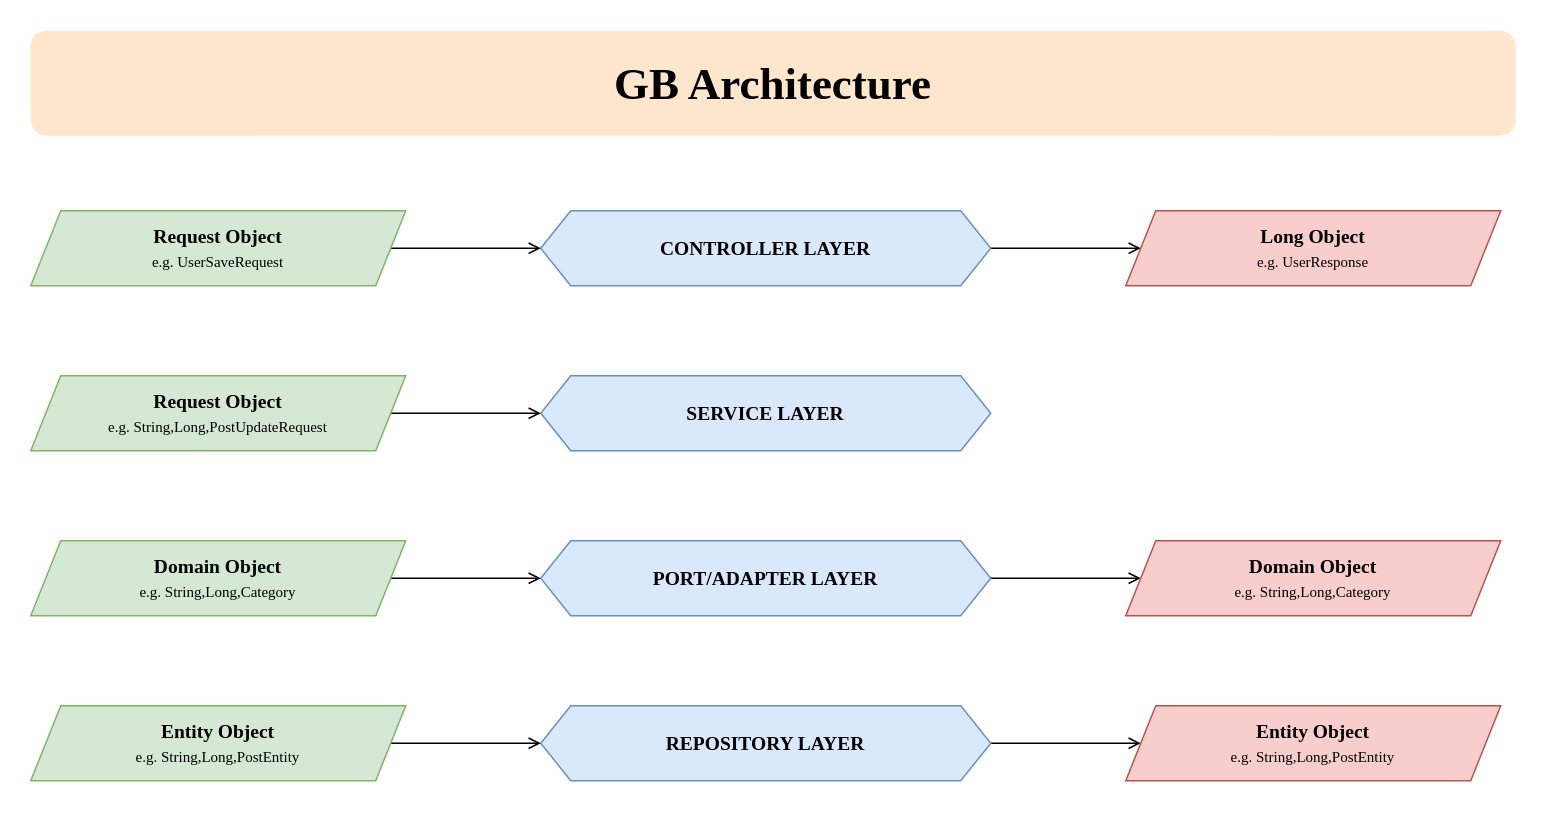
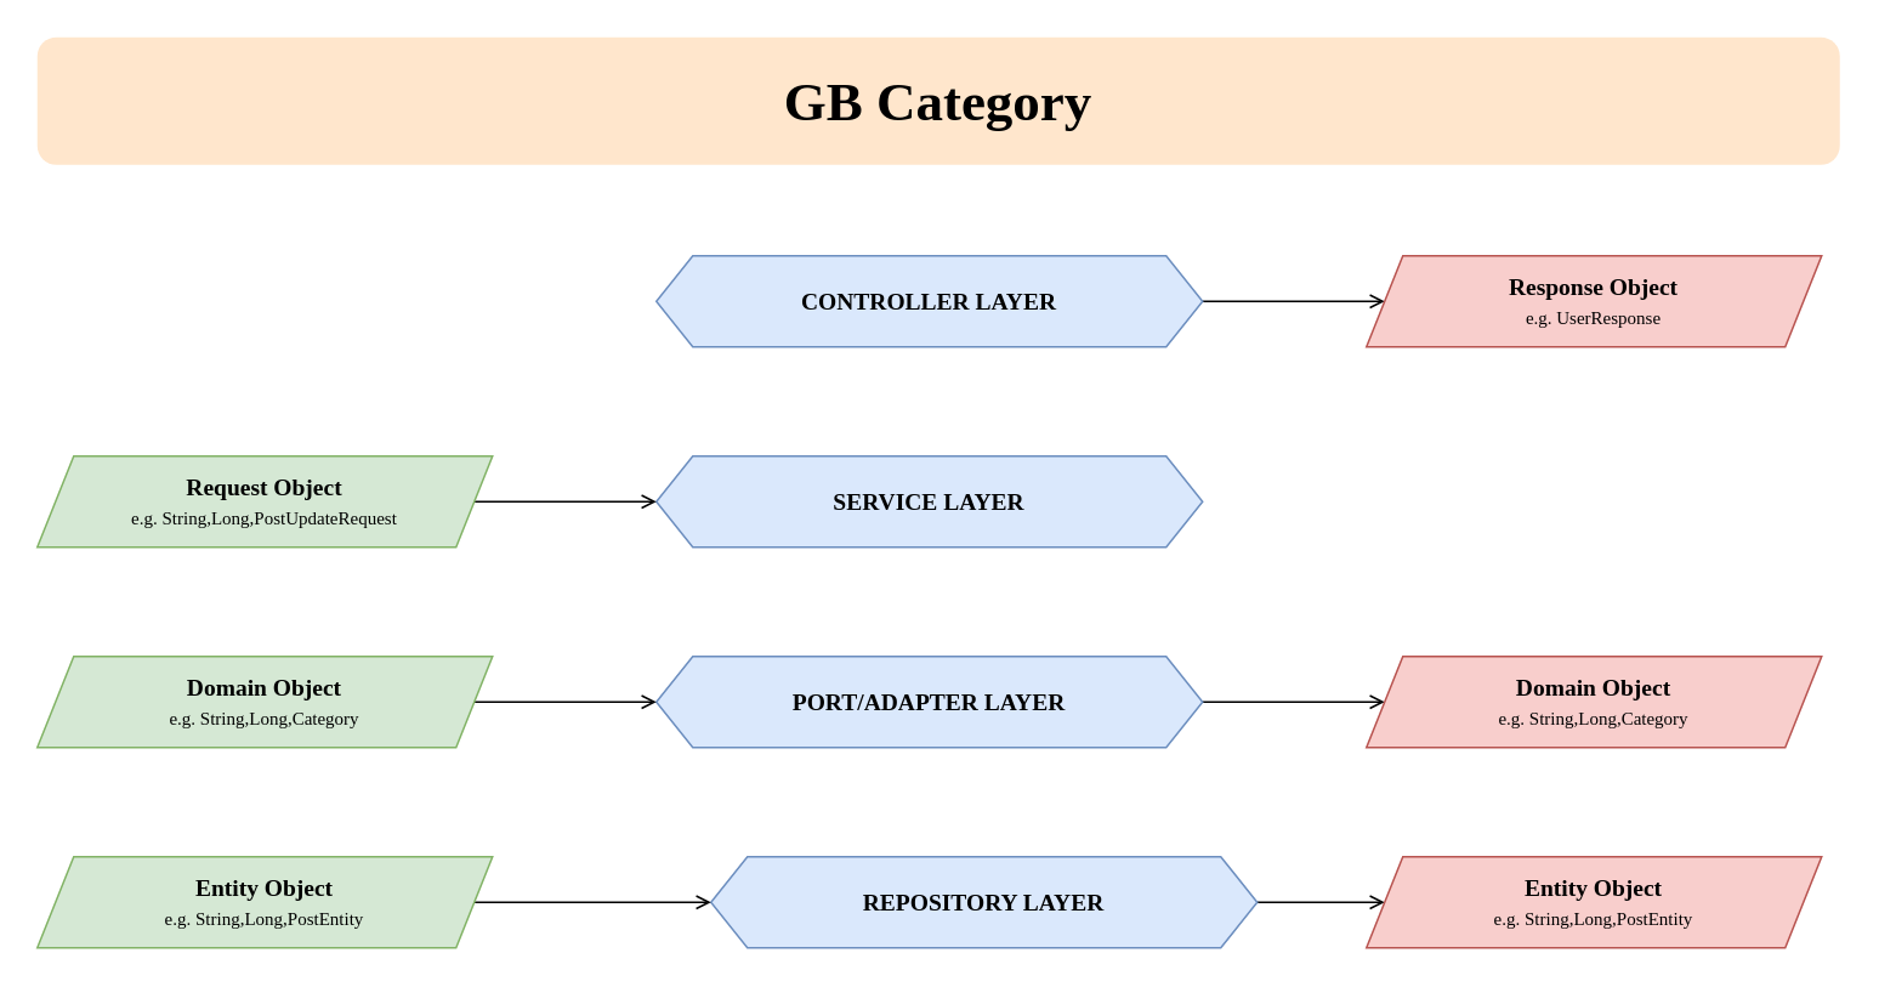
  <mxCell id="0" />
  <mxCell id="1" parent="0" />
  <mxCell id="2" style="edgeStyle=orthogonalEdgeStyle;rounded=0;orthogonalLoop=1;jettySize=auto;html=1;exitX=1;exitY=0.5;exitDx=0;exitDy=0;endArrow=open;endFill=0;fontSize=13;" parent="1" source="3" target="6" edge="1"><mxGeometry relative="1" as="geometry" /></mxCell>
  <mxCell id="3" value="&lt;font face=&quot;SF Mono&quot; style=&quot;font-size: 13px;&quot;&gt;&lt;b style=&quot;font-size: 13px;&quot;&gt;CONTROLLER LAYER&lt;/b&gt;&lt;/font&gt;" style="shape=hexagon;perimeter=hexagonPerimeter2;whiteSpace=wrap;html=1;fixedSize=1;fillColor=#dae8fc;strokeColor=#6c8ebf;fontSize=13;" parent="1" vertex="1"><mxGeometry x="360" y="140" width="300" height="50" as="geometry" /></mxCell>
- <mxCell id="4" style="edgeStyle=orthogonalEdgeStyle;rounded=0;orthogonalLoop=1;jettySize=auto;html=1;exitX=1;exitY=0.5;exitDx=0;exitDy=0;entryX=0;entryY=0.5;entryDx=0;entryDy=0;endArrow=open;endFill=0;fontSize=13;" parent="1" source="5" target="3" edge="1"><mxGeometry relative="1" as="geometry" /></mxCell>
- <mxCell id="5" value="&lt;font face=&quot;SF Mono&quot; style=&quot;font-size: 13px&quot;&gt;&lt;b style=&quot;font-size: 13px&quot;&gt;Request Object&lt;br&gt;&lt;/b&gt;&lt;/font&gt;&lt;font face=&quot;SF Mono&quot; style=&quot;font-size: 10px&quot;&gt;e.g. UserSaveRequest&lt;/font&gt;&lt;font face=&quot;SF Mono&quot; style=&quot;font-size: 13px&quot;&gt;&lt;br style=&quot;font-size: 13px&quot;&gt;&lt;/font&gt;" style="shape=parallelogram;perimeter=parallelogramPerimeter;whiteSpace=wrap;html=1;fixedSize=1;fillColor=#d5e8d4;strokeColor=#82b366;fontSize=13;" parent="1" vertex="1"><mxGeometry x="20" y="140" width="250" height="50" as="geometry" /></mxCell>
- <mxCell id="6" value="&lt;font face=&quot;SF Mono&quot; style=&quot;font-size: 13px&quot;&gt;&lt;b style=&quot;font-size: 13px&quot;&gt;Long&amp;nbsp;&lt;/b&gt;&lt;/font&gt;&lt;span style=&quot;font-family: &amp;quot;sf mono&amp;quot; ; font-size: 13px&quot;&gt;&lt;b style=&quot;font-size: 13px&quot;&gt;Object&lt;br&gt;&lt;/b&gt;&lt;/span&gt;&lt;span style=&quot;font-family: &amp;quot;sf mono&amp;quot; ; font-size: 10px&quot;&gt;e.g. UserResponse&lt;/span&gt;&lt;span style=&quot;font-family: &amp;quot;sf mono&amp;quot; ; font-size: 13px&quot;&gt;&lt;br style=&quot;font-size: 13px&quot;&gt;&lt;/span&gt;" style="shape=parallelogram;perimeter=parallelogramPerimeter;whiteSpace=wrap;html=1;fixedSize=1;fillColor=#f8cecc;strokeColor=#b85450;fontSize=13;" parent="1" vertex="1"><mxGeometry x="750" y="140" width="250" height="50" as="geometry" /></mxCell>
+ <mxCell id="6" value="&lt;font face=&quot;SF Mono&quot; style=&quot;font-size: 13px&quot;&gt;&lt;b style=&quot;font-size: 13px&quot;&gt;Response&amp;nbsp;&lt;/b&gt;&lt;/font&gt;&lt;span style=&quot;font-family: &amp;quot;sf mono&amp;quot; ; font-size: 13px&quot;&gt;&lt;b style=&quot;font-size: 13px&quot;&gt;Object&lt;br&gt;&lt;/b&gt;&lt;/span&gt;&lt;span style=&quot;font-family: &amp;quot;sf mono&amp;quot; ; font-size: 10px&quot;&gt;e.g. UserResponse&lt;/span&gt;&lt;span style=&quot;font-family: &amp;quot;sf mono&amp;quot; ; font-size: 13px&quot;&gt;&lt;br style=&quot;font-size: 13px&quot;&gt;&lt;/span&gt;" style="shape=parallelogram;perimeter=parallelogramPerimeter;whiteSpace=wrap;html=1;fixedSize=1;fillColor=#f8cecc;strokeColor=#b85450;fontSize=13;" parent="1" vertex="1"><mxGeometry x="750" y="140" width="250" height="50" as="geometry" /></mxCell>
  <mxCell id="7" value="&lt;font face=&quot;SF Mono&quot; style=&quot;font-size: 13px;&quot;&gt;SERVICE LAYER&lt;/font&gt;" style="shape=hexagon;perimeter=hexagonPerimeter2;whiteSpace=wrap;html=1;fixedSize=1;fillColor=#dae8fc;strokeColor=#6c8ebf;fontStyle=1;fontSize=13;" parent="1" vertex="1"><mxGeometry x="360" y="250" width="300" height="50" as="geometry" /></mxCell>
  <mxCell id="8" style="edgeStyle=orthogonalEdgeStyle;rounded=0;orthogonalLoop=1;jettySize=auto;html=1;exitX=1;exitY=0.5;exitDx=0;exitDy=0;entryX=0;entryY=0.5;entryDx=0;entryDy=0;endArrow=open;endFill=0;fontSize=13;" parent="1" source="9" target="7" edge="1"><mxGeometry relative="1" as="geometry" /></mxCell>
  <mxCell id="9" value="&lt;font face=&quot;SF Mono&quot; style=&quot;font-size: 13px&quot;&gt;Request Object&lt;br&gt;&lt;/font&gt;&lt;span style=&quot;font-family: &amp;quot;sf mono&amp;quot; ; font-size: 10px ; font-weight: 400&quot;&gt;e.g. String,Long,PostUpdateRequest&lt;/span&gt;&lt;font face=&quot;SF Mono&quot; style=&quot;font-size: 13px&quot;&gt;&lt;br style=&quot;font-size: 13px&quot;&gt;&lt;/font&gt;" style="shape=parallelogram;perimeter=parallelogramPerimeter;whiteSpace=wrap;html=1;fixedSize=1;fillColor=#d5e8d4;strokeColor=#82b366;fontStyle=1;fontSize=13;" parent="1" vertex="1"><mxGeometry x="20" y="250" width="250" height="50" as="geometry" /></mxCell>
  <mxCell id="10" style="edgeStyle=orthogonalEdgeStyle;rounded=0;orthogonalLoop=1;jettySize=auto;html=1;exitX=1;exitY=0.5;exitDx=0;exitDy=0;endArrow=open;endFill=0;fontSize=13;" parent="1" source="11" target="14" edge="1"><mxGeometry relative="1" as="geometry" /></mxCell>
  <mxCell id="11" value="&lt;font face=&quot;SF Mono&quot; style=&quot;font-size: 13px;&quot;&gt;PORT/ADAPTER LAYER&lt;/font&gt;" style="shape=hexagon;perimeter=hexagonPerimeter2;whiteSpace=wrap;html=1;fixedSize=1;fillColor=#dae8fc;strokeColor=#6c8ebf;fontStyle=1;fontSize=13;" parent="1" vertex="1"><mxGeometry x="360" y="360" width="300" height="50" as="geometry" /></mxCell>
  <mxCell id="12" style="edgeStyle=orthogonalEdgeStyle;rounded=0;orthogonalLoop=1;jettySize=auto;html=1;exitX=1;exitY=0.5;exitDx=0;exitDy=0;entryX=0;entryY=0.5;entryDx=0;entryDy=0;endArrow=open;endFill=0;fontSize=13;" parent="1" source="13" target="11" edge="1"><mxGeometry relative="1" as="geometry" /></mxCell>
  <mxCell id="13" value="&lt;font face=&quot;SF Mono&quot; style=&quot;font-size: 13px&quot;&gt;Domain Object&lt;br&gt;&lt;/font&gt;&lt;span style=&quot;font-family: &amp;quot;sf mono&amp;quot; ; font-size: 10px ; font-weight: 400&quot;&gt;e.g. String,Long,Category&lt;/span&gt;&lt;font face=&quot;SF Mono&quot; style=&quot;font-size: 13px&quot;&gt;&lt;br style=&quot;font-size: 13px&quot;&gt;&lt;/font&gt;" style="shape=parallelogram;perimeter=parallelogramPerimeter;whiteSpace=wrap;html=1;fixedSize=1;fillColor=#d5e8d4;strokeColor=#82b366;fontStyle=1;fontSize=13;" parent="1" vertex="1"><mxGeometry x="20" y="360" width="250" height="50" as="geometry" /></mxCell>
  <mxCell id="14" value="&lt;span style=&quot;font-family: &amp;quot;sf mono&amp;quot; ; font-size: 13px&quot;&gt;Domain&lt;/span&gt;&lt;font face=&quot;SF Mono&quot; style=&quot;font-size: 13px&quot;&gt;&amp;nbsp;&lt;/font&gt;&lt;span style=&quot;font-family: &amp;quot;sf mono&amp;quot; ; font-size: 13px&quot;&gt;Object&lt;br&gt;&lt;/span&gt;&lt;span style=&quot;font-family: &amp;quot;sf mono&amp;quot; ; font-size: 10px ; font-weight: 400&quot;&gt;e.g. String,Long,Category&lt;/span&gt;&lt;span style=&quot;font-family: &amp;quot;sf mono&amp;quot; ; font-size: 13px&quot;&gt;&lt;br style=&quot;font-size: 13px&quot;&gt;&lt;/span&gt;" style="shape=parallelogram;perimeter=parallelogramPerimeter;whiteSpace=wrap;html=1;fixedSize=1;fillColor=#f8cecc;strokeColor=#b85450;fontStyle=1;fontSize=13;" parent="1" vertex="1"><mxGeometry x="750" y="360" width="250" height="50" as="geometry" /></mxCell>
- <mxCell id="15" value="GB Architecture" style="rounded=1;whiteSpace=wrap;html=1;fontSize=30;fillColor=#ffe6cc;strokeColor=none;fontFamily=SF Mono;fontStyle=1" parent="1" vertex="1"><mxGeometry x="20" y="20" width="990" height="70" as="geometry" /></mxCell>
+ <mxCell id="15" value="GB Category" style="rounded=1;whiteSpace=wrap;html=1;fontSize=30;fillColor=#ffe6cc;strokeColor=none;fontFamily=SF Mono;fontStyle=1" parent="1" vertex="1"><mxGeometry x="20" y="20" width="990" height="70" as="geometry" /></mxCell>
  <mxCell id="16" style="edgeStyle=orthogonalEdgeStyle;rounded=0;orthogonalLoop=1;jettySize=auto;html=1;exitX=1;exitY=0.5;exitDx=0;exitDy=0;endArrow=open;endFill=0;fontSize=13;" parent="1" source="17" target="20" edge="1"><mxGeometry relative="1" as="geometry" /></mxCell>
- <mxCell id="17" value="&lt;font face=&quot;SF Mono&quot; style=&quot;font-size: 13px;&quot;&gt;REPOSITORY LAYER&lt;/font&gt;" style="shape=hexagon;perimeter=hexagonPerimeter2;whiteSpace=wrap;html=1;fixedSize=1;fillColor=#dae8fc;strokeColor=#6c8ebf;fontStyle=1;fontSize=13;" parent="1" vertex="1"><mxGeometry x="360" y="470" width="300" height="50" as="geometry" /></mxCell>
+ <mxCell id="17" value="&lt;font face=&quot;SF Mono&quot; style=&quot;font-size: 13px;&quot;&gt;REPOSITORY LAYER&lt;/font&gt;" style="shape=hexagon;perimeter=hexagonPerimeter2;whiteSpace=wrap;html=1;fixedSize=1;fillColor=#dae8fc;strokeColor=#6c8ebf;fontStyle=1;fontSize=13;" parent="1" vertex="1"><mxGeometry x="390" y="470" width="300" height="50" as="geometry" /></mxCell>
  <mxCell id="18" style="edgeStyle=orthogonalEdgeStyle;rounded=0;orthogonalLoop=1;jettySize=auto;html=1;exitX=1;exitY=0.5;exitDx=0;exitDy=0;entryX=0;entryY=0.5;entryDx=0;entryDy=0;endArrow=open;endFill=0;fontSize=13;" parent="1" source="19" target="17" edge="1"><mxGeometry relative="1" as="geometry" /></mxCell>
  <mxCell id="19" value="&lt;font face=&quot;SF Mono&quot; style=&quot;font-size: 13px&quot;&gt;Entity Object&lt;br&gt;&lt;/font&gt;&lt;span style=&quot;font-family: &amp;quot;sf mono&amp;quot; ; font-size: 10px ; font-weight: 400&quot;&gt;e.g. String,Long,PostEntity&lt;/span&gt;&lt;font face=&quot;SF Mono&quot; style=&quot;font-size: 13px&quot;&gt;&lt;br style=&quot;font-size: 13px&quot;&gt;&lt;/font&gt;" style="shape=parallelogram;perimeter=parallelogramPerimeter;whiteSpace=wrap;html=1;fixedSize=1;fillColor=#d5e8d4;strokeColor=#82b366;fontStyle=1;fontSize=13;" parent="1" vertex="1"><mxGeometry x="20" y="470" width="250" height="50" as="geometry" /></mxCell>
  <mxCell id="20" value="&lt;span style=&quot;font-family: &amp;quot;sf mono&amp;quot; ; font-size: 13px&quot;&gt;Entity&lt;/span&gt;&lt;font face=&quot;SF Mono&quot; style=&quot;font-size: 13px&quot;&gt;&amp;nbsp;&lt;/font&gt;&lt;span style=&quot;font-family: &amp;quot;sf mono&amp;quot; ; font-size: 13px&quot;&gt;Object&lt;br&gt;&lt;/span&gt;&lt;span style=&quot;font-family: &amp;quot;sf mono&amp;quot; ; font-size: 10px ; font-weight: 400&quot;&gt;e.g. String,Long,PostEntity&lt;/span&gt;&lt;span style=&quot;font-family: &amp;quot;sf mono&amp;quot; ; font-size: 13px&quot;&gt;&lt;br style=&quot;font-size: 13px&quot;&gt;&lt;/span&gt;" style="shape=parallelogram;perimeter=parallelogramPerimeter;whiteSpace=wrap;html=1;fixedSize=1;fillColor=#f8cecc;strokeColor=#b85450;fontStyle=1;fontSize=13;" parent="1" vertex="1"><mxGeometry x="750" y="470" width="250" height="50" as="geometry" /></mxCell>
